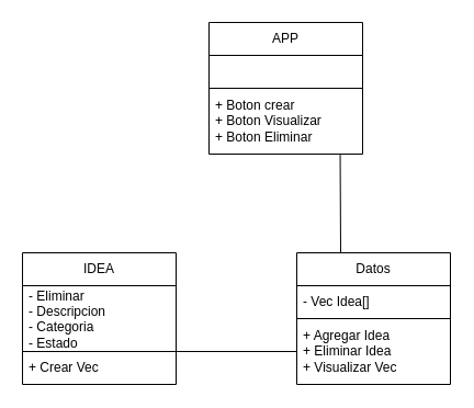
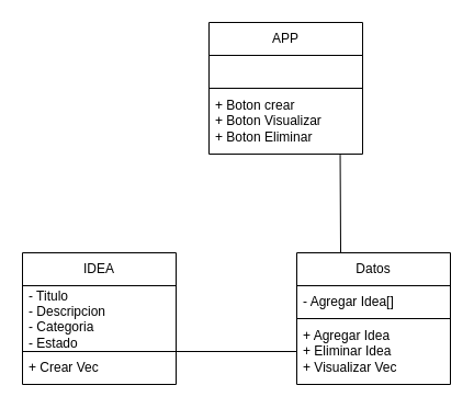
  <mxCell id="0" />
  <mxCell id="1" parent="0" />
  <mxCell id="2" value="APP" style="swimlane;fontStyle=0;childLayout=stackLayout;horizontal=1;startSize=30;horizontalStack=0;resizeParent=1;resizeParentMax=0;resizeLast=0;collapsible=1;marginBottom=0;whiteSpace=wrap;html=1;" vertex="1" parent="1"><mxGeometry x="190" y="20" width="140" height="120" as="geometry" /></mxCell>
  <mxCell id="3" value="" style="text;strokeColor=default;fillColor=none;align=left;verticalAlign=middle;spacingLeft=4;spacingRight=4;overflow=hidden;points=[[0,0.5],[1,0.5]];portConstraint=eastwest;rotatable=0;whiteSpace=wrap;html=1;" vertex="1" parent="2"><mxGeometry y="30" width="140" height="30" as="geometry" /></mxCell>
  <mxCell id="4" value="+ Boton crear&lt;div&gt;+ Boton Visualizar&lt;/div&gt;&lt;div&gt;+ Boton Eliminar&lt;/div&gt;" style="text;strokeColor=none;fillColor=none;align=left;verticalAlign=middle;spacingLeft=4;spacingRight=4;overflow=hidden;points=[[0,0.5],[1,0.5]];portConstraint=eastwest;rotatable=0;whiteSpace=wrap;html=1;" vertex="1" parent="2"><mxGeometry y="60" width="140" height="60" as="geometry" /></mxCell>
  <mxCell id="5" value="" style="endArrow=none;html=1;rounded=0;exitX=0.854;exitY=1.01;exitDx=0;exitDy=0;exitPerimeter=0;" edge="1" parent="1" source="4"><mxGeometry width="50" height="50" relative="1" as="geometry"><mxPoint x="230" y="110" as="sourcePoint" /><mxPoint x="310" y="230" as="targetPoint" /></mxGeometry></mxCell>
  <mxCell id="6" value="Datos" style="swimlane;fontStyle=0;childLayout=stackLayout;horizontal=1;startSize=30;horizontalStack=0;resizeParent=1;resizeParentMax=0;resizeLast=0;collapsible=1;marginBottom=0;whiteSpace=wrap;html=1;" vertex="1" parent="1"><mxGeometry x="270" y="230" width="140" height="120" as="geometry" /></mxCell>
- <mxCell id="7" value="- Vec Idea[]" style="text;strokeColor=default;fillColor=none;align=left;verticalAlign=middle;spacingLeft=4;spacingRight=4;overflow=hidden;points=[[0,0.5],[1,0.5]];portConstraint=eastwest;rotatable=0;whiteSpace=wrap;html=1;" vertex="1" parent="6"><mxGeometry y="30" width="140" height="30" as="geometry" /></mxCell>
+ <mxCell id="7" value="- Agregar Idea[]" style="text;strokeColor=default;fillColor=none;align=left;verticalAlign=middle;spacingLeft=4;spacingRight=4;overflow=hidden;points=[[0,0.5],[1,0.5]];portConstraint=eastwest;rotatable=0;whiteSpace=wrap;html=1;" vertex="1" parent="6"><mxGeometry y="30" width="140" height="30" as="geometry" /></mxCell>
  <mxCell id="8" value="+ Agregar Idea&lt;div&gt;+ Eliminar Idea&lt;/div&gt;&lt;div&gt;+ Visualizar Vec&lt;/div&gt;" style="text;strokeColor=none;fillColor=none;align=left;verticalAlign=middle;spacingLeft=4;spacingRight=4;overflow=hidden;points=[[0,0.5],[1,0.5]];portConstraint=eastwest;rotatable=0;whiteSpace=wrap;html=1;" vertex="1" parent="6"><mxGeometry y="60" width="140" height="60" as="geometry" /></mxCell>
  <mxCell id="9" value="" style="endArrow=none;html=1;rounded=0;exitX=0;exitY=0.5;exitDx=0;exitDy=0;" edge="1" parent="1" source="8"><mxGeometry width="50" height="50" relative="1" as="geometry"><mxPoint x="230" y="110" as="sourcePoint" /><mxPoint x="160" y="320" as="targetPoint" /></mxGeometry></mxCell>
  <mxCell id="10" value="IDEA" style="swimlane;fontStyle=0;childLayout=stackLayout;horizontal=1;startSize=30;horizontalStack=0;resizeParent=1;resizeParentMax=0;resizeLast=0;collapsible=1;marginBottom=0;whiteSpace=wrap;html=1;" vertex="1" parent="1"><mxGeometry x="20" y="230" width="140" height="120" as="geometry" /></mxCell>
- <mxCell id="11" value="- Eliminar&lt;div&gt;- Descripcion&lt;/div&gt;&lt;div&gt;- Categoria&lt;/div&gt;&lt;div&gt;- Estado&lt;/div&gt;" style="text;strokeColor=default;fillColor=none;align=left;verticalAlign=middle;spacingLeft=4;spacingRight=4;overflow=hidden;points=[[0,0.5],[1,0.5]];portConstraint=eastwest;rotatable=0;whiteSpace=wrap;html=1;" vertex="1" parent="10"><mxGeometry y="30" width="140" height="60" as="geometry" /></mxCell>
+ <mxCell id="11" value="- Titulo&lt;div&gt;- Descripcion&lt;/div&gt;&lt;div&gt;- Categoria&lt;/div&gt;&lt;div&gt;- Estado&lt;/div&gt;" style="text;strokeColor=default;fillColor=none;align=left;verticalAlign=middle;spacingLeft=4;spacingRight=4;overflow=hidden;points=[[0,0.5],[1,0.5]];portConstraint=eastwest;rotatable=0;whiteSpace=wrap;html=1;" vertex="1" parent="10"><mxGeometry y="30" width="140" height="60" as="geometry" /></mxCell>
  <mxCell id="12" value="+ Crear Vec" style="text;strokeColor=none;fillColor=none;align=left;verticalAlign=middle;spacingLeft=4;spacingRight=4;overflow=hidden;points=[[0,0.5],[1,0.5]];portConstraint=eastwest;rotatable=0;whiteSpace=wrap;html=1;" vertex="1" parent="10"><mxGeometry y="90" width="140" height="30" as="geometry" /></mxCell>
